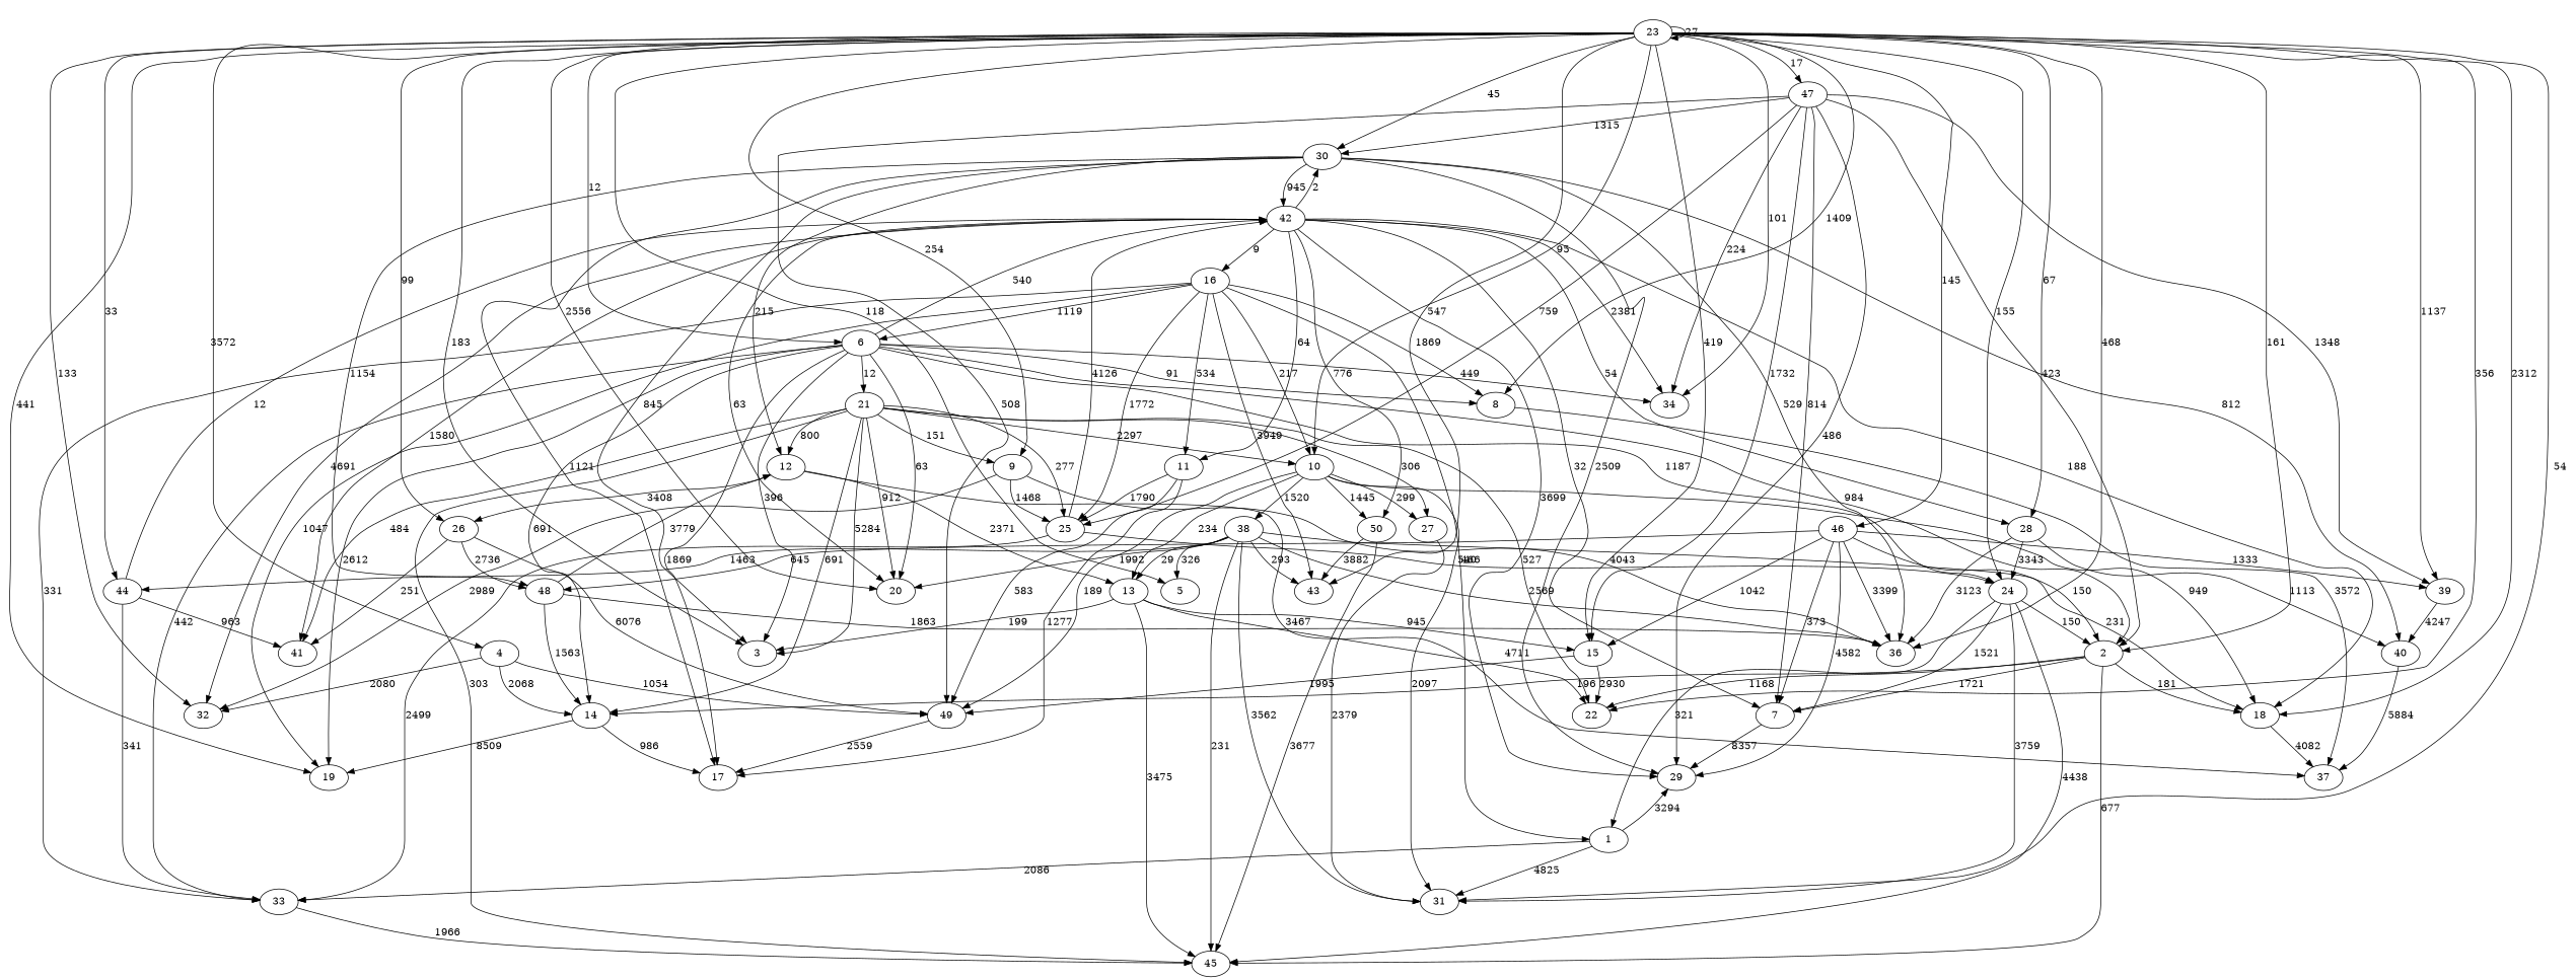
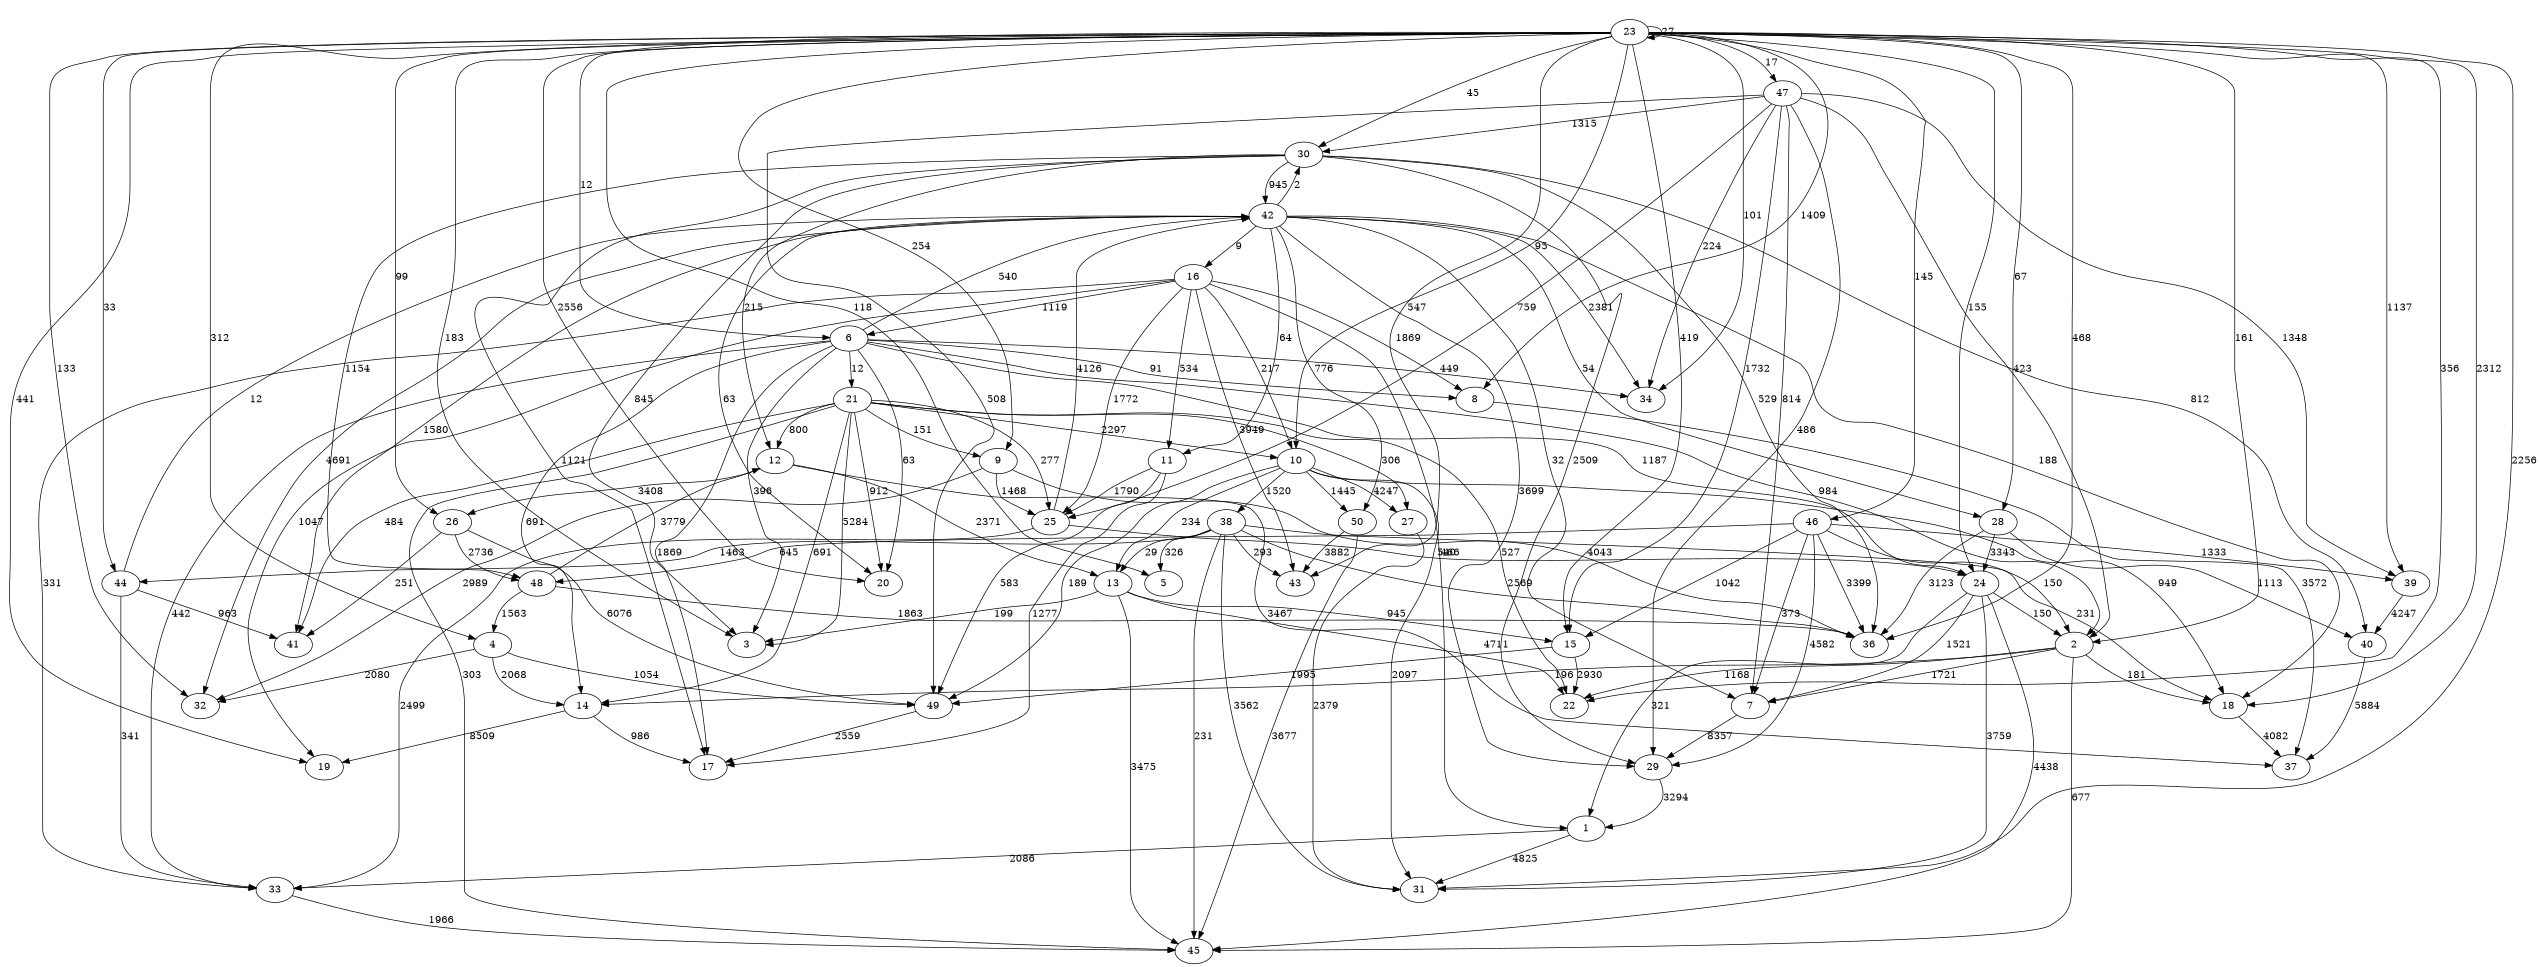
  strict digraph {
    47
    7
    30
    29
    25
    15
    39
    49
    34
    2
    3
    12
    40
    17
    42
    36
    48
    33
    24
    22
    45
    14
    18
    13
    37
    26
    41
    20
    50
    32
    16
    11
    28
    4
    31
    1
    19
    43
    10
    6
    8
    21
    27
    9
    38
    5
    44
    23
    46
    47 -> 7 [label=814]
    47 -> 30 [label=1315]
    47 -> 29 [label=486]
    47 -> 25 [label=759]
    47 -> 15 [label=1732]
    47 -> 39 [label=1348]
    47 -> 49 [label=508]
    47 -> 34 [label=224]
    47 -> 2 [label=423]
    7 -> 29 [label=8357]
    30 -> 29 [label=2509]
    30 -> 3 [label=845]
    30 -> 12 [label=215]
    30 -> 40 [label=812]
    30 -> 17 [label=1121]
    30 -> 42 [label=945]
    30 -> 36 [label=529]
    30 -> 48 [label=1154]
    25 -> 42 [label=4126]
    25 -> 33 [label=2499]
    25 -> 24 [label=540]
    15 -> 49 [label=1995]
    15 -> 22 [label=2930]
    39 -> 40 [label=4247]
    49 -> 17 [label=2559]
    2 -> 7 [label=1721]
    2 -> 22 [label=1168]
    2 -> 45 [label=677]
    2 -> 14 [label=196]
    2 -> 18 [label=181]
    12 -> 13 [label=2371]
    12 -> 37 [label=3467]
    12 -> 26 [label=3408]
    40 -> 37 [label=5884]
    42 -> 7 [label=32]
    42 -> 30 [label=2]
    42 -> 29 [label=3699]
    42 -> 34 [label=2381]
    42 -> 18 [label=188]
    42 -> 41 [label=1580]
    42 -> 20 [label=63]
    42 -> 50 [label=776]
    42 -> 32 [label=4691]
    42 -> 16 [label=9]
    42 -> 11 [label=64]
    42 -> 28 [label=54]
    48 -> 12 [label=3779]
    48 -> 36 [label=1863]
-   48 -> 14 [label=1563]
+   48 -> 4 [label=1563]
    33 -> 45 [label=1966]
    24 -> 7 [label=1521]
    24 -> 2 [label=150]
    24 -> 45 [label=4438]
    24 -> 31 [label=3759]
    24 -> 1 [label=321]
    14 -> 17 [label=986]
    14 -> 19 [label=8509]
    18 -> 37 [label=4082]
    13 -> 15 [label=945]
    13 -> 3 [label=199]
    13 -> 22 [label=4711]
    13 -> 45 [label=3475]
    26 -> 49 [label=6076]
    26 -> 48 [label=2736]
    26 -> 41 [label=251]
    50 -> 45 [label=3677]
    50 -> 43 [label=3882]
    16 -> 25 [label=1772]
    16 -> 33 [label=331]
    16 -> 11 [label=534]
    16 -> 1 [label=466]
    16 -> 19 [label=1047]
    16 -> 43 [label=3949]
    16 -> 10 [label=217]
    16 -> 6 [label=1119]
    16 -> 8 [label=1869]
    11 -> 25 [label=1790]
    11 -> 49 [label=583]
    11 -> 17 [label=1277]
    28 -> 40 [label=1113]
    28 -> 36 [label=3123]
    28 -> 24 [label=3343]
    4 -> 49 [label=1054]
    4 -> 14 [label=2068]
    4 -> 32 [label=2080]
-   1 -> 29 [label=3294]
+   29 -> 1 [label=3294]
    1 -> 33 [label=2086]
    1 -> 31 [label=4825]
    10 -> 49 [label=189]
    10 -> 18 [label=949]
    10 -> 13 [label=234]
    10 -> 50 [label=1445]
    10 -> 31 [label=2097]
-   10 -> 27 [label=299]
+   10 -> 27 [label=4247]
    10 -> 38 [label=1520]
    6 -> 34 [label=449]
    6 -> 2 [label=984]
    6 -> 3 [label=396]
    6 -> 17 [label=1869]
    6 -> 42 [label=540]
    6 -> 33 [label=442]
    6 -> 24 [label=1187]
    6 -> 14 [label=691]
    6 -> 20 [label=63]
-   6 -> 19 [label=2612]
    6 -> 8 [label=91]
    6 -> 21 [label=12]
    8 -> 37 [label=3572]
    21 -> 25 [label=277]
    21 -> 3 [label=5284]
    21 -> 12 [label=800]
    21 -> 22 [label=527]
    21 -> 45 [label=303]
    21 -> 14 [label=691]
    21 -> 41 [label=484]
    21 -> 20 [label=912]
    21 -> 10 [label=2297]
    21 -> 27 [label=306]
    21 -> 9 [label=151]
    27 -> 31 [label=2379]
    9 -> 25 [label=1468]
    9 -> 36 [label=4043]
    9 -> 32 [label=2989]
    38 -> 36 [label=2569]
    38 -> 45 [label=231]
    38 -> 18 [label=231]
    38 -> 13 [label=29]
-   38 -> 20 [label=1992]
    38 -> 31 [label=3562]
    38 -> 43 [label=293]
    38 -> 5 [label=326]
    38 -> 44 [label=1463]
    44 -> 42 [label=12]
    44 -> 33 [label=341]
    44 -> 41 [label=963]
    23 -> 47 [label=17]
    23 -> 30 [label=45]
    23 -> 15 [label=419]
    23 -> 39 [label=1137]
    23 -> 34 [label=101]
    23 -> 2 [label=161]
    23 -> 3 [label=183]
    23 -> 36 [label=468]
    23 -> 24 [label=155]
    23 -> 22 [label=356]
    23 -> 18 [label=2312]
    23 -> 26 [label=99]
    23 -> 20 [label=2556]
    23 -> 32 [label=133]
    23 -> 28 [label=67]
-   23 -> 4 [label=3572]
-   23 -> 31 [label=54]
+   23 -> 4 [label=312]
+   23 -> 31 [label=2256]
    23 -> 19 [label=441]
    23 -> 43 [label=547]
    23 -> 10 [label=95]
    23 -> 6 [label=12]
    23 -> 8 [label=1409]
    23 -> 9 [label=254]
    23 -> 5 [label=118]
    23 -> 44 [label=33]
    23 -> 23 [label=27]
    23 -> 46 [label=145]
    46 -> 7 [label=373]
    46 -> 29 [label=4582]
    46 -> 15 [label=1042]
    46 -> 39 [label=1333]
    46 -> 2 [label=150]
    46 -> 36 [label=3399]
    46 -> 48 [label=645]
  }
